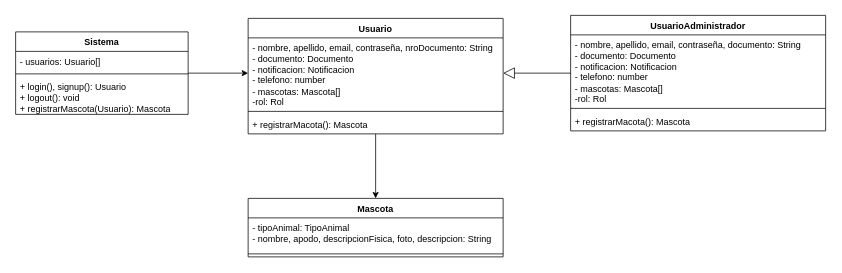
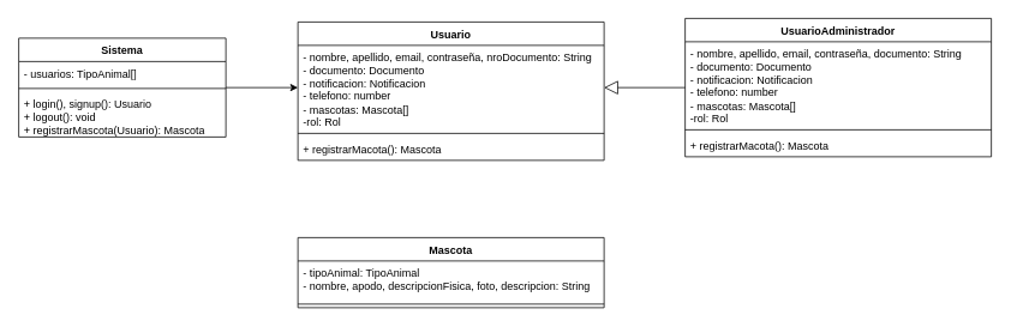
  <mxCell id="0" />
  <mxCell id="1" parent="0" />
- <mxCell id="2" style="edgeStyle=orthogonalEdgeStyle;rounded=0;orthogonalLoop=1;jettySize=auto;html=1;entryX=0.5;entryY=0;entryDx=0;entryDy=0;" parent="1" source="3" target="12" edge="1"><mxGeometry relative="1" as="geometry" /></mxCell>
  <mxCell id="3" value="Usuario" style="swimlane;fontStyle=1;align=center;verticalAlign=top;childLayout=stackLayout;horizontal=1;startSize=26;horizontalStack=0;resizeParent=1;resizeParentMax=0;resizeLast=0;collapsible=1;marginBottom=0;whiteSpace=wrap;html=1;" parent="1" vertex="1"><mxGeometry x="330" y="24" width="340" height="154" as="geometry" /></mxCell>
  <mxCell id="4" value="- nombre, apellido, email, contraseña, nroDocumento: String&lt;div&gt;- documento: Documento&lt;/div&gt;&lt;div&gt;- notificacion: Notificacion&lt;/div&gt;&lt;div&gt;- telefono: number&lt;/div&gt;&lt;div&gt;- mascotas: Mascota[]&lt;/div&gt;&lt;div&gt;-rol: Rol&lt;/div&gt;" style="text;strokeColor=none;fillColor=none;align=left;verticalAlign=top;spacingLeft=4;spacingRight=4;overflow=hidden;rotatable=0;points=[[0,0.5],[1,0.5]];portConstraint=eastwest;whiteSpace=wrap;html=1;" parent="3" vertex="1"><mxGeometry y="26" width="340" height="94" as="geometry" /></mxCell>
  <mxCell id="5" value="" style="line;strokeWidth=1;fillColor=none;align=left;verticalAlign=middle;spacingTop=-1;spacingLeft=3;spacingRight=3;rotatable=0;labelPosition=right;points=[];portConstraint=eastwest;strokeColor=inherit;" parent="3" vertex="1"><mxGeometry y="120" width="340" height="8" as="geometry" /></mxCell>
  <mxCell id="6" value="+ registrarMacota(): Mascota" style="text;strokeColor=none;fillColor=none;align=left;verticalAlign=top;spacingLeft=4;spacingRight=4;overflow=hidden;rotatable=0;points=[[0,0.5],[1,0.5]];portConstraint=eastwest;whiteSpace=wrap;html=1;" parent="3" vertex="1"><mxGeometry y="128" width="340" height="26" as="geometry" /></mxCell>
  <mxCell id="7" style="edgeStyle=orthogonalEdgeStyle;rounded=0;orthogonalLoop=1;jettySize=auto;html=1;endArrow=block;endFill=0;endSize=13;" parent="1" source="8" target="4" edge="1"><mxGeometry relative="1" as="geometry" /></mxCell>
  <mxCell id="8" value="UsuarioAdministrador" style="swimlane;fontStyle=1;align=center;verticalAlign=top;childLayout=stackLayout;horizontal=1;startSize=26;horizontalStack=0;resizeParent=1;resizeParentMax=0;resizeLast=0;collapsible=1;marginBottom=0;whiteSpace=wrap;html=1;" parent="1" vertex="1"><mxGeometry x="760" y="20" width="340" height="154" as="geometry" /></mxCell>
  <mxCell id="9" value="- nombre, apellido, email, contraseña, documento: String&lt;div&gt;- documento: Documento&lt;/div&gt;&lt;div&gt;- notificacion: Notificacion&lt;/div&gt;&lt;div&gt;- telefono: number&lt;/div&gt;&lt;div&gt;- mascotas: Mascota[]&lt;/div&gt;&lt;div&gt;-rol: Rol&lt;/div&gt;" style="text;strokeColor=none;fillColor=none;align=left;verticalAlign=top;spacingLeft=4;spacingRight=4;overflow=hidden;rotatable=0;points=[[0,0.5],[1,0.5]];portConstraint=eastwest;whiteSpace=wrap;html=1;" parent="8" vertex="1"><mxGeometry y="26" width="340" height="94" as="geometry" /></mxCell>
  <mxCell id="10" value="" style="line;strokeWidth=1;fillColor=none;align=left;verticalAlign=middle;spacingTop=-1;spacingLeft=3;spacingRight=3;rotatable=0;labelPosition=right;points=[];portConstraint=eastwest;strokeColor=inherit;" parent="8" vertex="1"><mxGeometry y="120" width="340" height="8" as="geometry" /></mxCell>
  <mxCell id="11" value="+ registrarMacota(): Mascota" style="text;strokeColor=none;fillColor=none;align=left;verticalAlign=top;spacingLeft=4;spacingRight=4;overflow=hidden;rotatable=0;points=[[0,0.5],[1,0.5]];portConstraint=eastwest;whiteSpace=wrap;html=1;" parent="8" vertex="1"><mxGeometry y="128" width="340" height="26" as="geometry" /></mxCell>
  <mxCell id="12" value="Mascota" style="swimlane;fontStyle=1;align=center;verticalAlign=top;childLayout=stackLayout;horizontal=1;startSize=26;horizontalStack=0;resizeParent=1;resizeParentMax=0;resizeLast=0;collapsible=1;marginBottom=0;whiteSpace=wrap;html=1;" parent="1" vertex="1"><mxGeometry x="330" y="264" width="340" height="78" as="geometry" /></mxCell>
  <mxCell id="13" value="- tipoAnimal: TipoAnimal&lt;div&gt;- nombre, apodo, descripcionFisica, foto, descripcion: String&lt;/div&gt;" style="text;strokeColor=none;fillColor=none;align=left;verticalAlign=top;spacingLeft=4;spacingRight=4;overflow=hidden;rotatable=0;points=[[0,0.5],[1,0.5]];portConstraint=eastwest;whiteSpace=wrap;html=1;" parent="12" vertex="1"><mxGeometry y="26" width="340" height="44" as="geometry" /></mxCell>
  <mxCell id="14" value="" style="line;strokeWidth=1;fillColor=none;align=left;verticalAlign=middle;spacingTop=-1;spacingLeft=3;spacingRight=3;rotatable=0;labelPosition=right;points=[];portConstraint=eastwest;strokeColor=inherit;" parent="12" vertex="1"><mxGeometry y="70" width="340" height="8" as="geometry" /></mxCell>
  <mxCell id="15" value="Sistema" style="swimlane;fontStyle=1;align=center;verticalAlign=top;childLayout=stackLayout;horizontal=1;startSize=26;horizontalStack=0;resizeParent=1;resizeParentMax=0;resizeLast=0;collapsible=1;marginBottom=0;whiteSpace=wrap;html=1;" parent="1" vertex="1"><mxGeometry x="20" y="42" width="230" height="110" as="geometry" /></mxCell>
- <mxCell id="16" value="- usuarios: Usuario[]" style="text;strokeColor=none;fillColor=none;align=left;verticalAlign=top;spacingLeft=4;spacingRight=4;overflow=hidden;rotatable=0;points=[[0,0.5],[1,0.5]];portConstraint=eastwest;whiteSpace=wrap;html=1;" parent="15" vertex="1"><mxGeometry y="26" width="230" height="26" as="geometry" /></mxCell>
+ <mxCell id="16" value="- usuarios: TipoAnimal[]" style="text;strokeColor=none;fillColor=none;align=left;verticalAlign=top;spacingLeft=4;spacingRight=4;overflow=hidden;rotatable=0;points=[[0,0.5],[1,0.5]];portConstraint=eastwest;whiteSpace=wrap;html=1;" parent="15" vertex="1"><mxGeometry y="26" width="230" height="26" as="geometry" /></mxCell>
  <mxCell id="17" value="" style="line;strokeWidth=1;fillColor=none;align=left;verticalAlign=middle;spacingTop=-1;spacingLeft=3;spacingRight=3;rotatable=0;labelPosition=right;points=[];portConstraint=eastwest;strokeColor=inherit;" parent="15" vertex="1"><mxGeometry y="52" width="230" height="8" as="geometry" /></mxCell>
  <mxCell id="18" value="+ login(), signup(): Usuario&lt;div&gt;+ logout(): void&lt;/div&gt;&lt;div&gt;+ registrarMascota(Usuario): Mascota&lt;/div&gt;" style="text;strokeColor=none;fillColor=none;align=left;verticalAlign=top;spacingLeft=4;spacingRight=4;overflow=hidden;rotatable=0;points=[[0,0.5],[1,0.5]];portConstraint=eastwest;whiteSpace=wrap;html=1;" parent="15" vertex="1"><mxGeometry y="60" width="230" height="50" as="geometry" /></mxCell>
  <mxCell id="19" style="edgeStyle=orthogonalEdgeStyle;rounded=0;orthogonalLoop=1;jettySize=auto;html=1;entryX=0;entryY=0.5;entryDx=0;entryDy=0;" parent="1" source="15" target="4" edge="1"><mxGeometry relative="1" as="geometry" /></mxCell>
